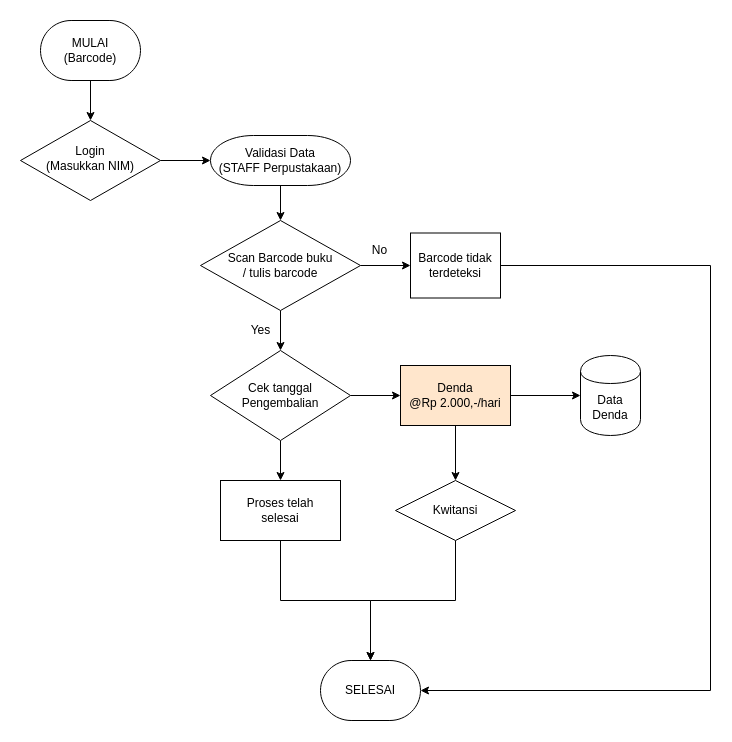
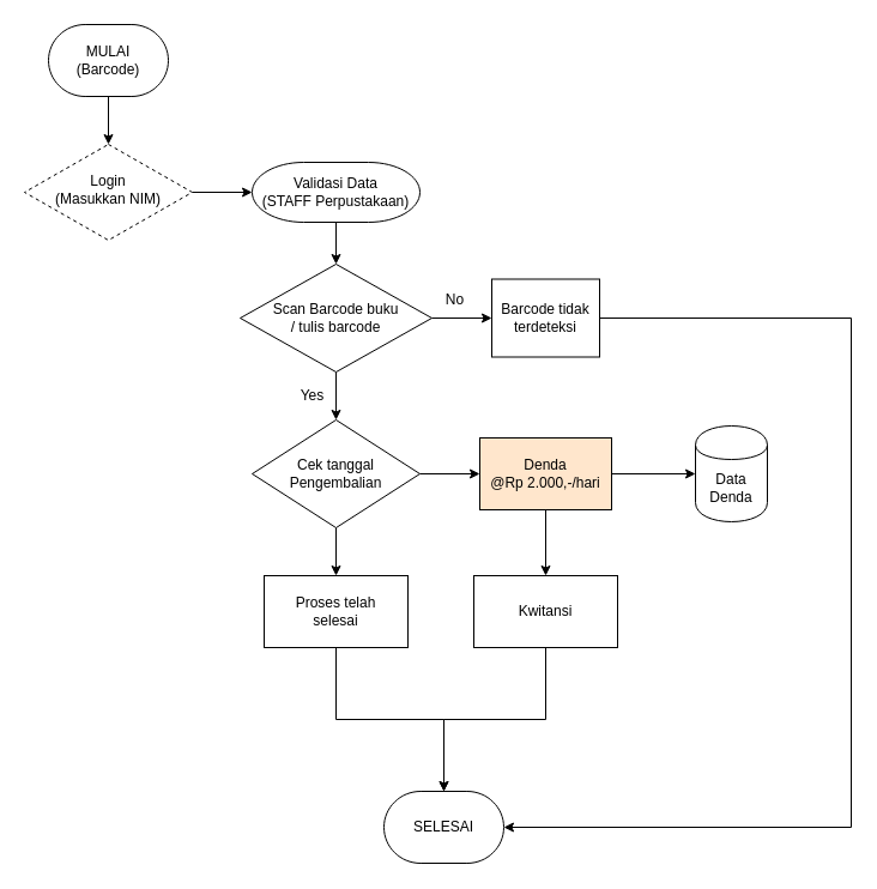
  <mxCell id="0" />
  <mxCell id="1" parent="0" />
  <mxCell id="2" value="" style="edgeStyle=orthogonalEdgeStyle;rounded=0;orthogonalLoop=1;jettySize=auto;html=1;" edge="1" parent="1" source="3" target="23"><mxGeometry relative="1" as="geometry" /></mxCell>
- <mxCell id="3" value="Login&lt;br&gt;(Masukkan NIM)" style="rhombus;whiteSpace=wrap;html=1;shadow=0;fontFamily=Helvetica;fontSize=12;align=center;strokeWidth=1;spacing=6;spacingTop=-4;" parent="1" vertex="1"><mxGeometry x="20" y="120" width="140" height="80" as="geometry" /></mxCell>
+ <mxCell id="3" value="Login&lt;br&gt;(Masukkan NIM)" style="rhombus;whiteSpace=wrap;html=1;shadow=0;fontFamily=Helvetica;fontSize=12;align=center;strokeWidth=1;spacing=6;spacingTop=-4;dashed=1;" parent="1" vertex="1"><mxGeometry x="20" y="120" width="140" height="80" as="geometry" /></mxCell>
  <mxCell id="4" value="" style="edgeStyle=orthogonalEdgeStyle;rounded=0;orthogonalLoop=1;jettySize=auto;html=1;" edge="1" parent="1" source="6" target="8"><mxGeometry relative="1" as="geometry" /></mxCell>
  <mxCell id="5" value="" style="edgeStyle=orthogonalEdgeStyle;rounded=0;orthogonalLoop=1;jettySize=auto;html=1;" edge="1" parent="1" source="6" target="13"><mxGeometry relative="1" as="geometry" /></mxCell>
  <mxCell id="6" value="Scan Barcode buku &lt;br&gt;/ tulis barcode" style="rhombus;whiteSpace=wrap;html=1;" vertex="1" parent="1"><mxGeometry x="200" y="220" width="160" height="90" as="geometry" /></mxCell>
  <mxCell id="7" style="edgeStyle=orthogonalEdgeStyle;rounded=0;orthogonalLoop=1;jettySize=auto;html=1;entryX=1;entryY=0.5;entryDx=0;entryDy=0;entryPerimeter=0;" edge="1" parent="1" source="8" target="24"><mxGeometry relative="1" as="geometry"><mxPoint x="520" y="265" as="targetPoint" /><Array as="points"><mxPoint x="710" y="265" /><mxPoint x="710" y="690" /></Array></mxGeometry></mxCell>
  <mxCell id="8" value="Barcode tidak terdeteksi" style="whiteSpace=wrap;html=1;" vertex="1" parent="1"><mxGeometry x="410" y="232.5" width="90" height="65" as="geometry" /></mxCell>
  <mxCell id="9" value="No" style="text;html=1;align=center;verticalAlign=middle;resizable=0;points=[];autosize=1;" vertex="1" parent="1"><mxGeometry x="364" y="240" width="30" height="20" as="geometry" /></mxCell>
  <mxCell id="10" value="Yes" style="text;html=1;align=center;verticalAlign=middle;resizable=0;points=[];autosize=1;" vertex="1" parent="1"><mxGeometry x="240" y="320" width="40" height="20" as="geometry" /></mxCell>
  <mxCell id="11" value="" style="edgeStyle=orthogonalEdgeStyle;rounded=0;orthogonalLoop=1;jettySize=auto;html=1;" edge="1" parent="1" source="13" target="16"><mxGeometry relative="1" as="geometry" /></mxCell>
  <mxCell id="12" value="" style="edgeStyle=orthogonalEdgeStyle;rounded=0;orthogonalLoop=1;jettySize=auto;html=1;" edge="1" parent="1" source="13" target="19"><mxGeometry relative="1" as="geometry" /></mxCell>
  <mxCell id="13" value="Cek tanggal Pengembalian" style="rhombus;whiteSpace=wrap;html=1;" vertex="1" parent="1"><mxGeometry x="210" y="350" width="140" height="90" as="geometry" /></mxCell>
  <mxCell id="14" value="" style="edgeStyle=orthogonalEdgeStyle;rounded=0;orthogonalLoop=1;jettySize=auto;html=1;" edge="1" parent="1" source="16" target="17"><mxGeometry relative="1" as="geometry" /></mxCell>
  <mxCell id="15" value="" style="edgeStyle=orthogonalEdgeStyle;rounded=0;orthogonalLoop=1;jettySize=auto;html=1;" edge="1" parent="1" source="16" target="26"><mxGeometry relative="1" as="geometry" /></mxCell>
  <mxCell id="16" value="Denda&lt;br&gt;@Rp 2.000,-/hari" style="whiteSpace=wrap;html=1;fillColor=#ffe6cc;" vertex="1" parent="1"><mxGeometry x="400" y="365" width="110" height="60" as="geometry" /></mxCell>
  <mxCell id="17" value="Data&lt;br&gt;Denda" style="shape=cylinder;whiteSpace=wrap;html=1;boundedLbl=1;backgroundOutline=1;" vertex="1" parent="1"><mxGeometry x="580" y="355" width="60" height="80" as="geometry" /></mxCell>
  <mxCell id="18" value="" style="edgeStyle=orthogonalEdgeStyle;rounded=0;orthogonalLoop=1;jettySize=auto;html=1;" edge="1" parent="1" source="19" target="24"><mxGeometry relative="1" as="geometry" /></mxCell>
  <mxCell id="19" value="Proses telah &lt;br&gt;selesai" style="whiteSpace=wrap;html=1;" vertex="1" parent="1"><mxGeometry x="220" y="480" width="120" height="60" as="geometry" /></mxCell>
  <mxCell id="20" value="" style="edgeStyle=orthogonalEdgeStyle;rounded=0;orthogonalLoop=1;jettySize=auto;html=1;" edge="1" parent="1" source="21" target="3"><mxGeometry relative="1" as="geometry" /></mxCell>
  <mxCell id="21" value="MULAI&lt;br&gt;(Barcode)" style="strokeWidth=1;html=1;shape=mxgraph.flowchart.terminator;whiteSpace=wrap;shadow=0;" vertex="1" parent="1"><mxGeometry x="40" y="20" width="100" height="60" as="geometry" /></mxCell>
  <mxCell id="22" value="" style="edgeStyle=orthogonalEdgeStyle;rounded=0;orthogonalLoop=1;jettySize=auto;html=1;" edge="1" parent="1" source="23" target="6"><mxGeometry relative="1" as="geometry" /></mxCell>
  <mxCell id="23" value="&lt;span&gt;Validasi Data&lt;/span&gt;&lt;br&gt;&lt;span&gt;(STAFF Perpustakaan)&lt;/span&gt;" style="strokeWidth=1;html=1;shape=mxgraph.flowchart.terminator;whiteSpace=wrap;shadow=0;" vertex="1" parent="1"><mxGeometry x="210" y="135" width="140" height="50" as="geometry" /></mxCell>
  <mxCell id="24" value="SELESAI" style="strokeWidth=1;html=1;shape=mxgraph.flowchart.terminator;whiteSpace=wrap;shadow=0;" vertex="1" parent="1"><mxGeometry x="320" y="660" width="100" height="60" as="geometry" /></mxCell>
  <mxCell id="25" value="" style="edgeStyle=orthogonalEdgeStyle;rounded=0;orthogonalLoop=1;jettySize=auto;html=1;entryX=0.5;entryY=0;entryDx=0;entryDy=0;entryPerimeter=0;" edge="1" parent="1" source="26" target="24"><mxGeometry relative="1" as="geometry" /></mxCell>
- <mxCell id="26" value="Kwitansi" style="rhombus;whiteSpace=wrap;html=1;" vertex="1" parent="1"><mxGeometry x="395" y="480" width="120" height="60" as="geometry" /></mxCell>
+ <mxCell id="26" value="Kwitansi" style="whiteSpace=wrap;html=1;" vertex="1" parent="1"><mxGeometry x="395" y="480" width="120" height="60" as="geometry" /></mxCell>
